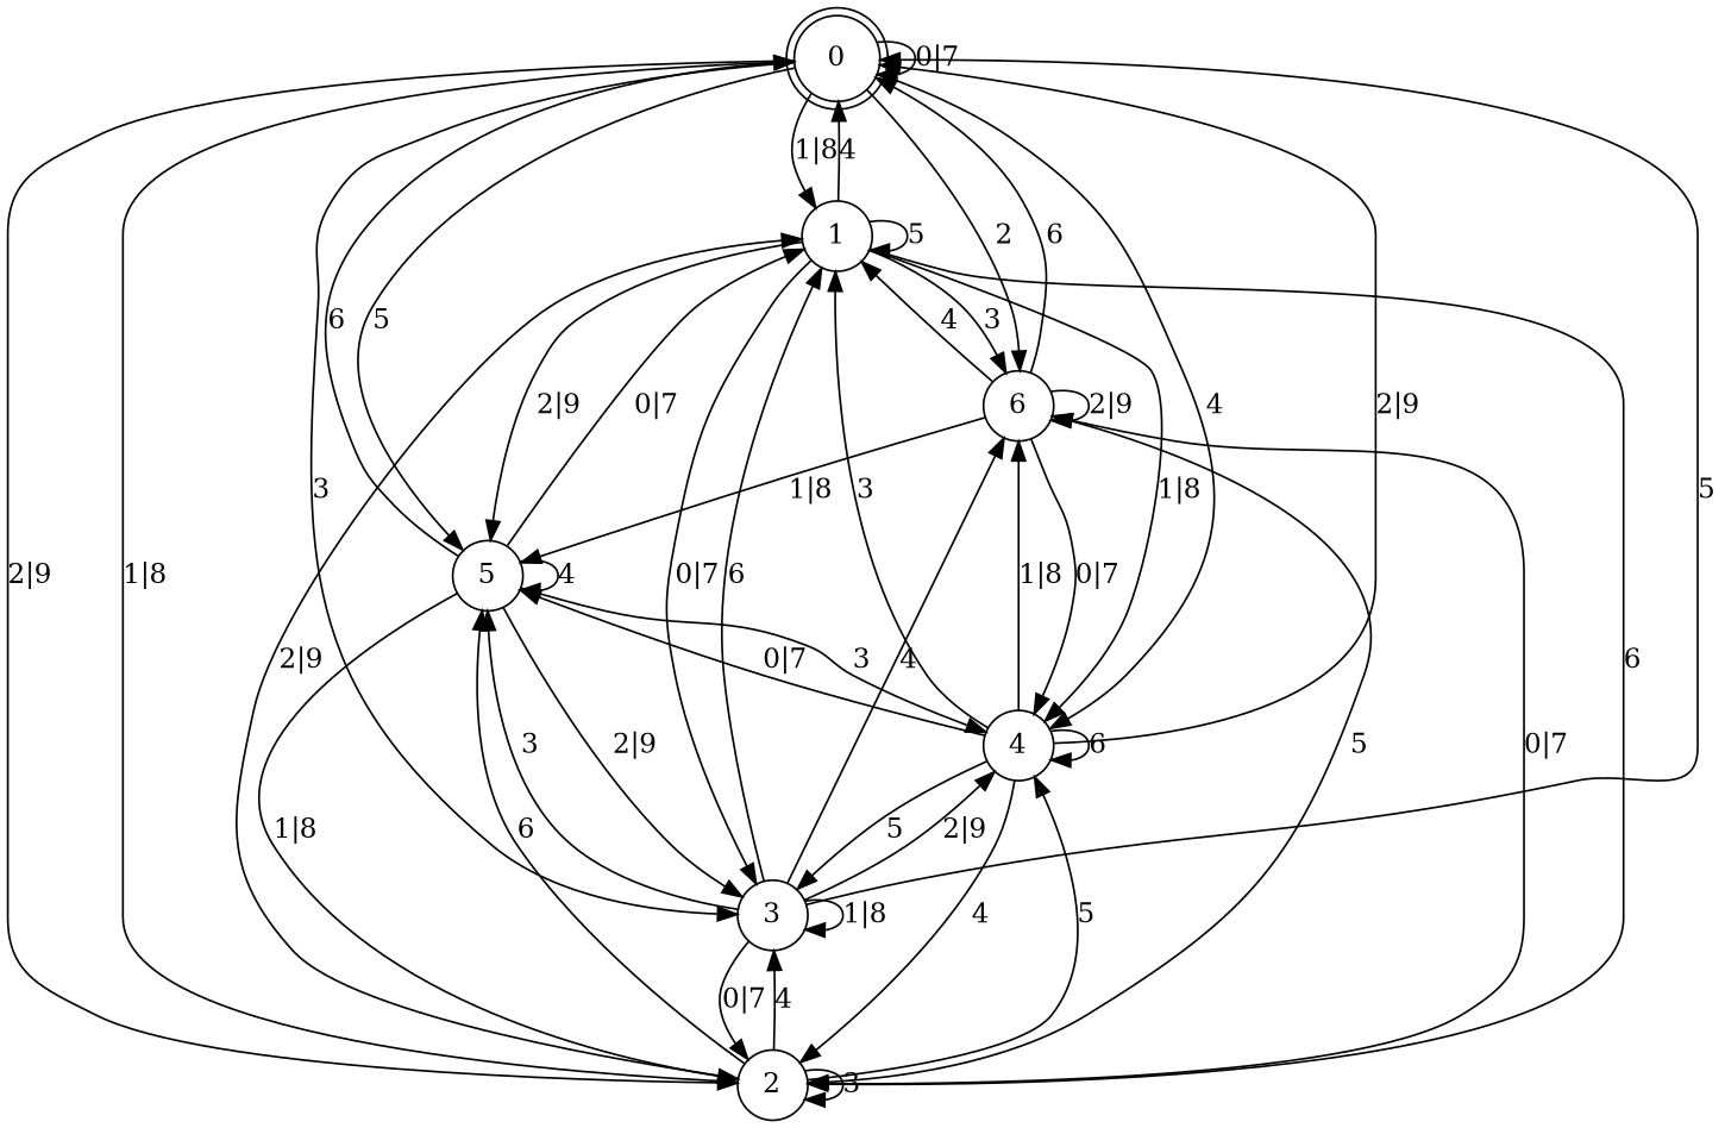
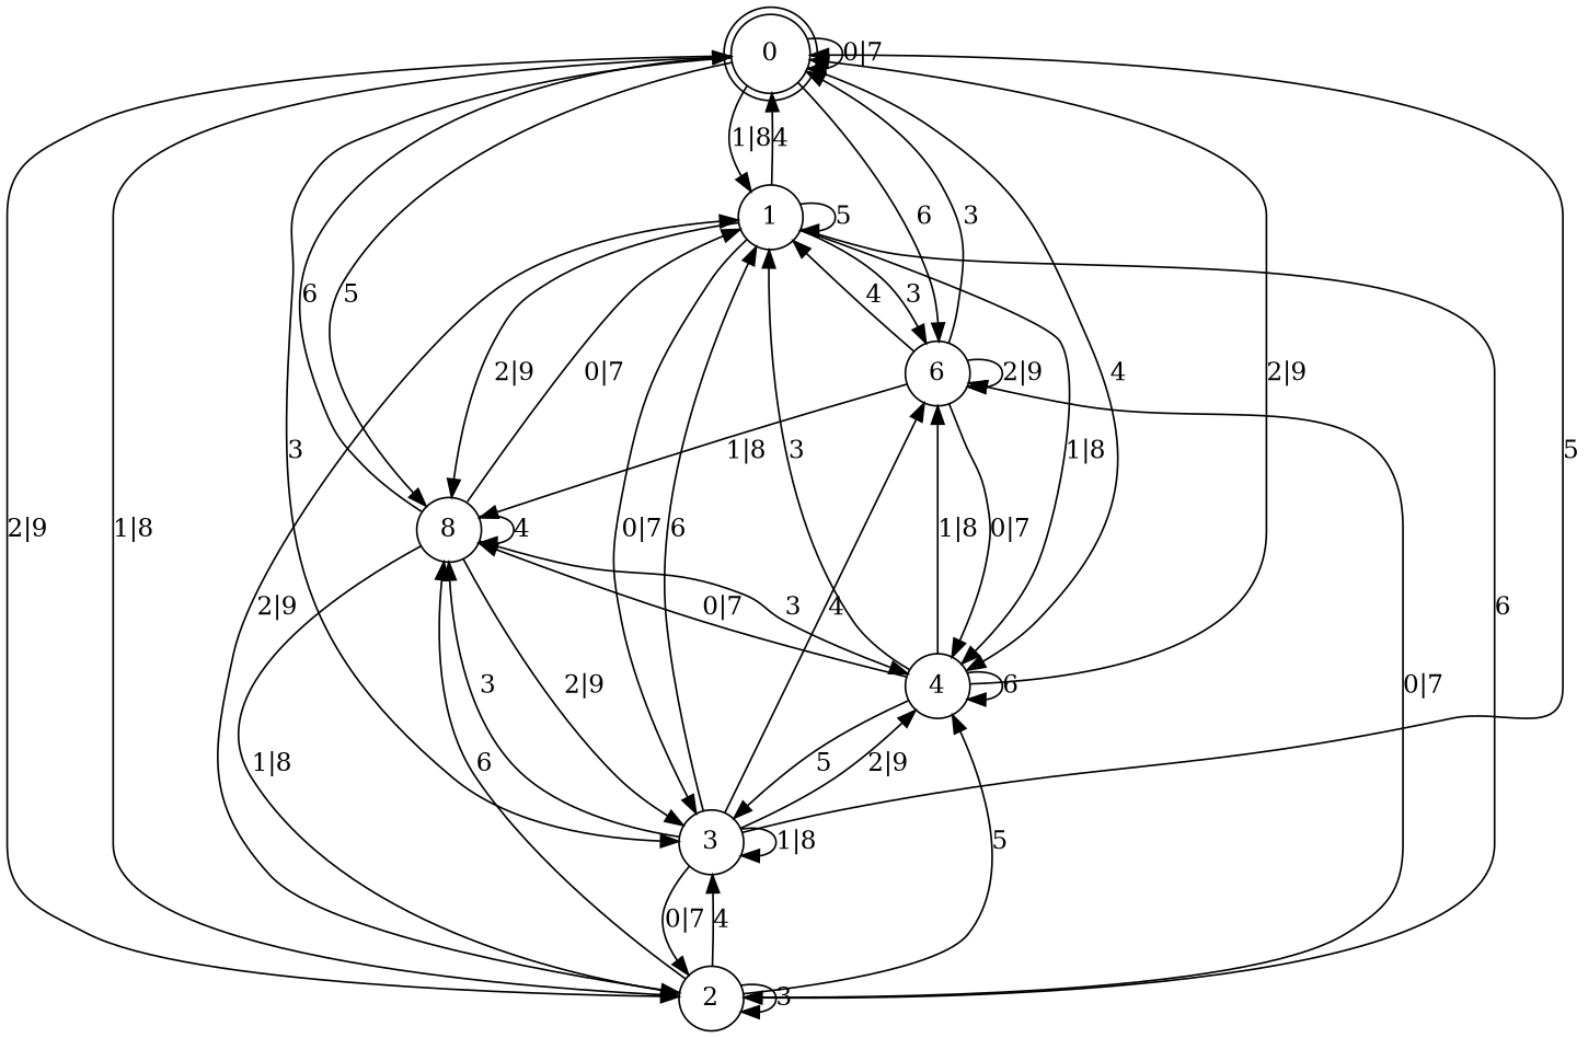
  digraph {
    mindist=2.0
    node [shape=circle]
    0 [shape=doublecircle]
    1
    2
    3
    4
-   5
+   5 [label=8]
    6
    0 -> 0 [label="0|7"]
    0 -> 1 [label="1|8"]
    0 -> 2 [label="2|9"]
    0 -> 3 [label=3]
    0 -> 4 [label=4]
    0 -> 5 [label=5]
-   0 -> 6 [label=2]
+   0 -> 6 [label=6]
    1 -> 0 [label=4]
    1 -> 1 [label=5]
    1 -> 2 [label=6]
    1 -> 3 [label="0|7"]
    1 -> 4 [label="1|8"]
    1 -> 5 [label="2|9"]
    1 -> 6 [label=3]
    2 -> 0 [label="1|8"]
    2 -> 1 [label="2|9"]
    2 -> 2 [label=3]
    2 -> 3 [label=4]
    2 -> 4 [label=5]
    2 -> 5 [label=6]
    2 -> 6 [label="0|7"]
    3 -> 0 [label=5]
    3 -> 1 [label=6]
    3 -> 2 [label="0|7"]
    3 -> 3 [label="1|8"]
    3 -> 4 [label="2|9"]
    3 -> 5 [label=3]
    3 -> 6 [label=4]
    4 -> 0 [label="2|9"]
    4 -> 1 [label=3]
-   4 -> 2 [label=4]
    4 -> 3 [label=5]
    4 -> 4 [label=6]
    4 -> 5 [label="0|7"]
    4 -> 6 [label="1|8"]
    5 -> 0 [label=6]
    5 -> 1 [label="0|7"]
    5 -> 2 [label="1|8"]
    5 -> 3 [label="2|9"]
    5 -> 4 [label=3]
    5 -> 5 [label=4]
-   6 -> 0 [label=6]
+   6 -> 0 [label=3]
    6 -> 1 [label=4]
-   6 -> 2 [label=5]
    6 -> 4 [label="0|7"]
    6 -> 5 [label="1|8"]
    6 -> 6 [label="2|9"]
  }
